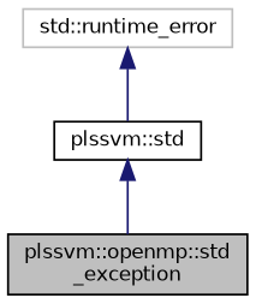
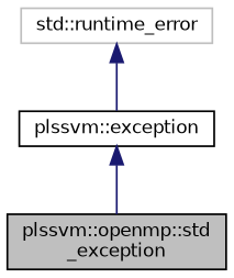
  digraph {
    node [color=black fillcolor=white fontname=Helvetica fontsize=10 shape=record style=filled]
    edge [color=midnightblue dir=back fontname=Helvetica fontsize=10 labelfontname=Helvetica labelfontsize=10 style=solid]
    n1 [fillcolor=grey75 fontcolor=black height=0.2 label="plssvm::openmp::std\l_exception" width=0.4]
-   n2 [height=0.2 label="plssvm::std" width=0.4]
+   n2 [height=0.2 label="plssvm::exception" width=0.4]
    n3 [color=grey75 height=0.2 label="std::runtime_error" width=0.4]
    n2 -> n1
    n3 -> n2
  }
